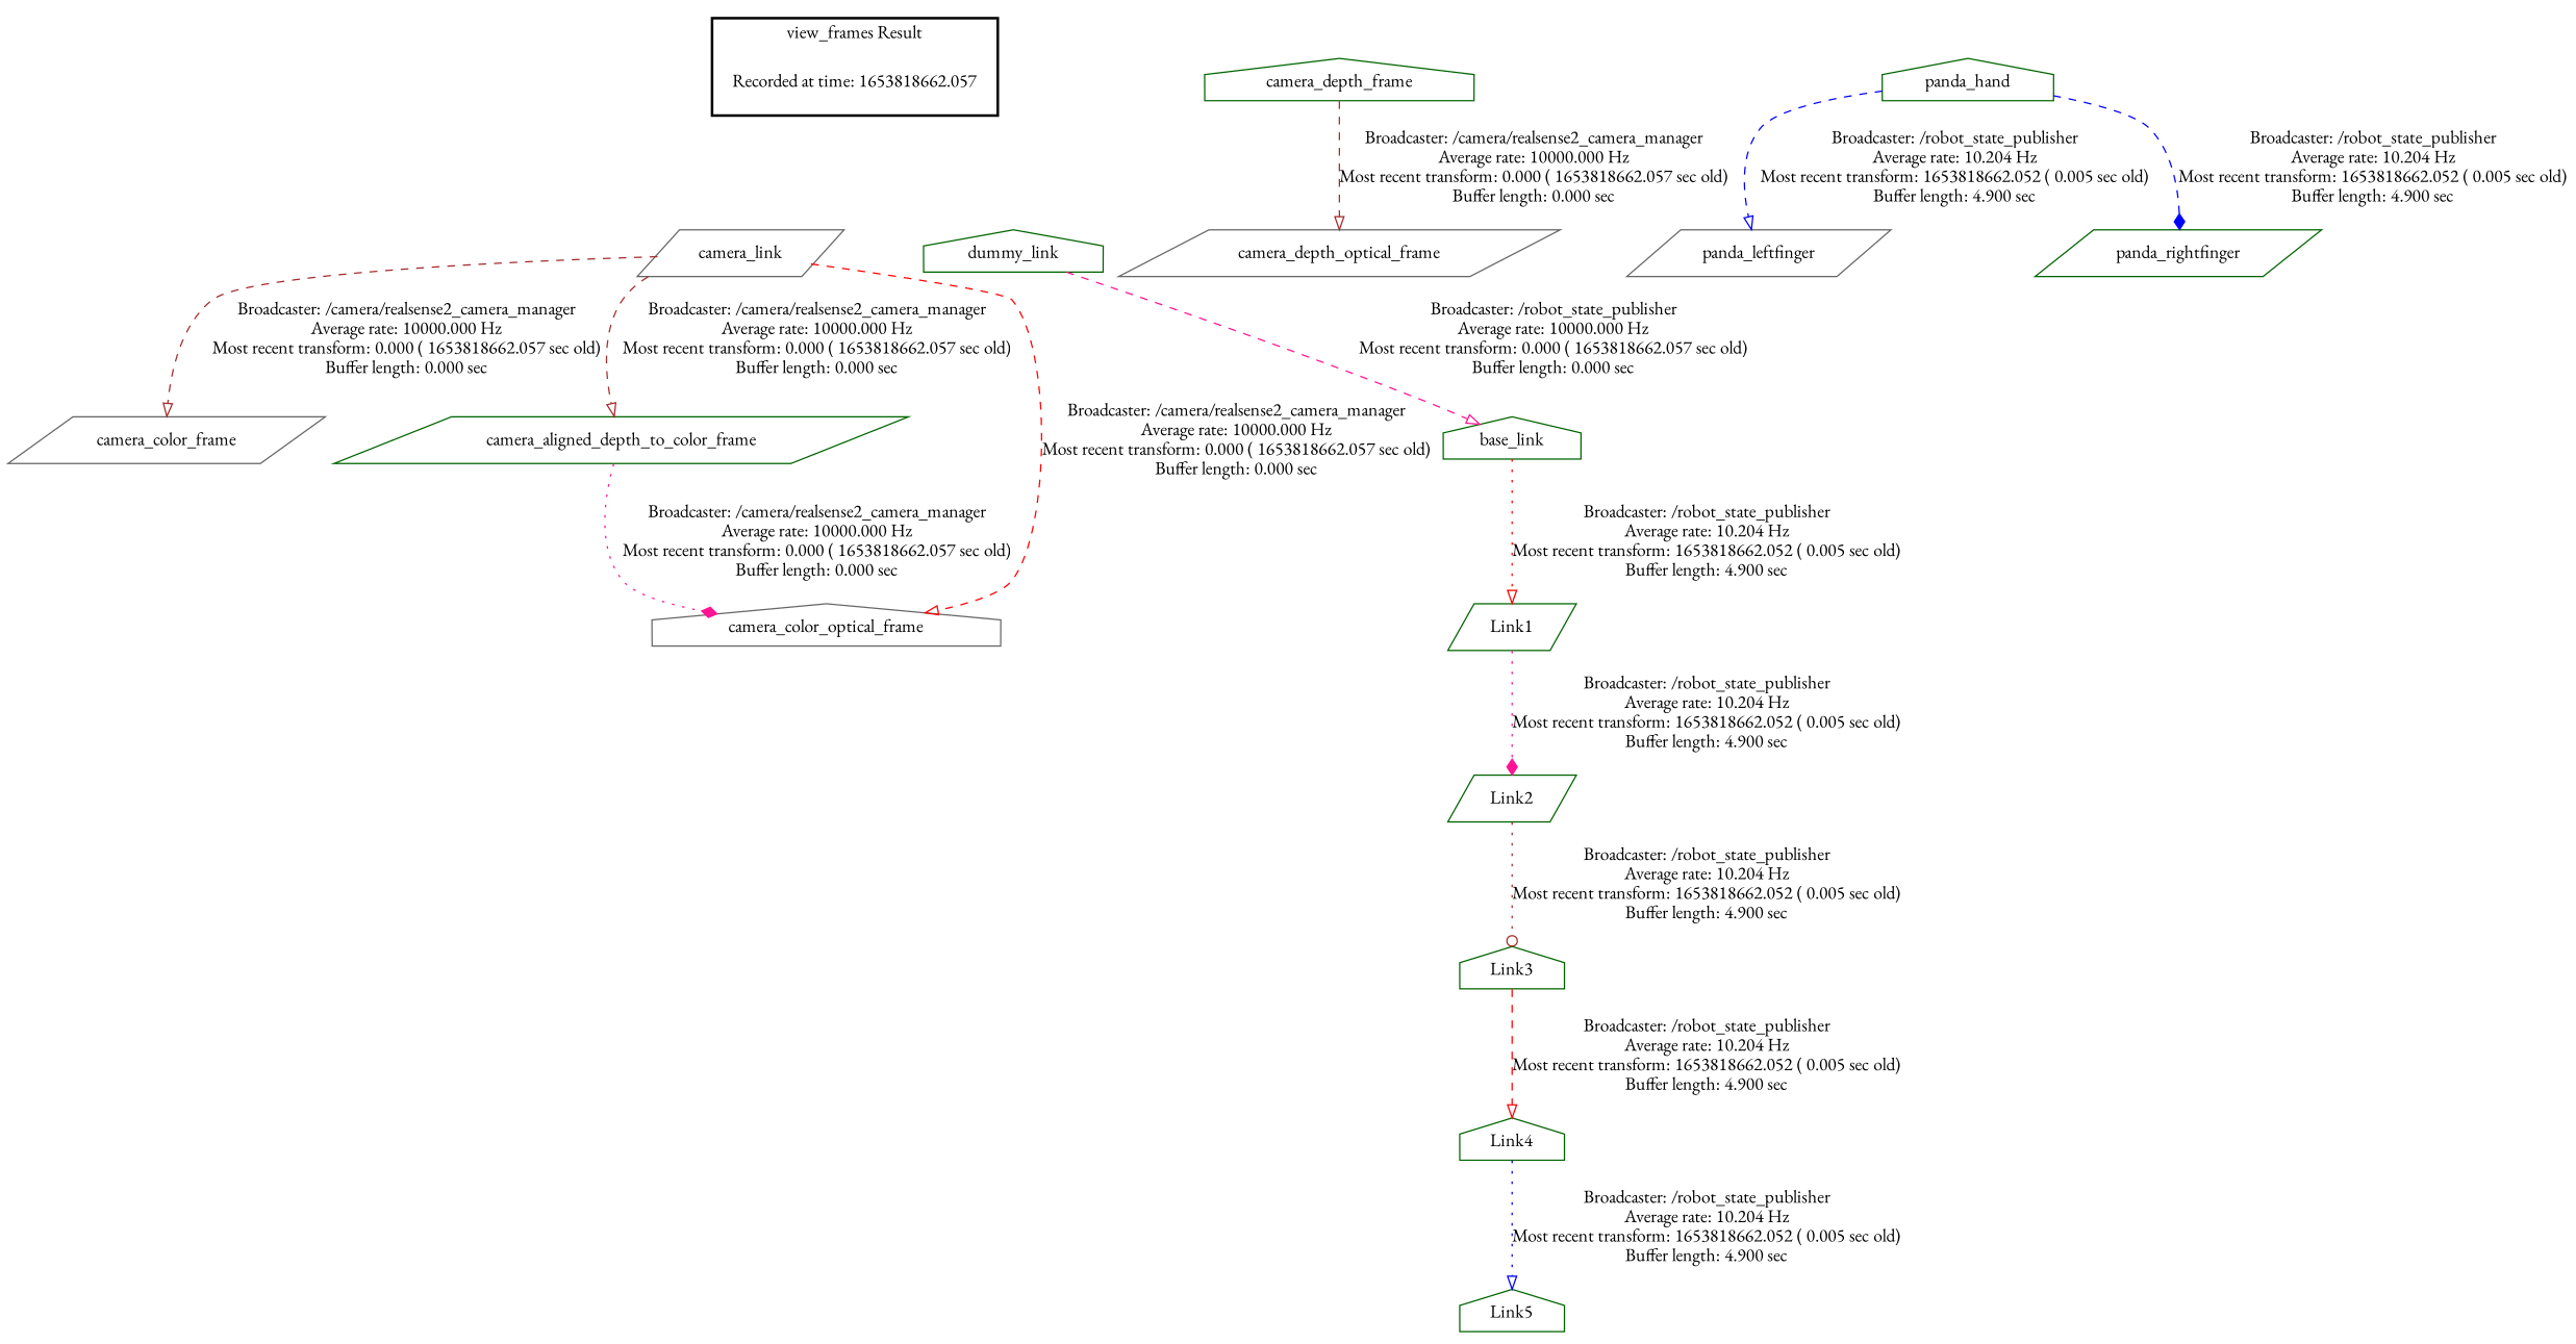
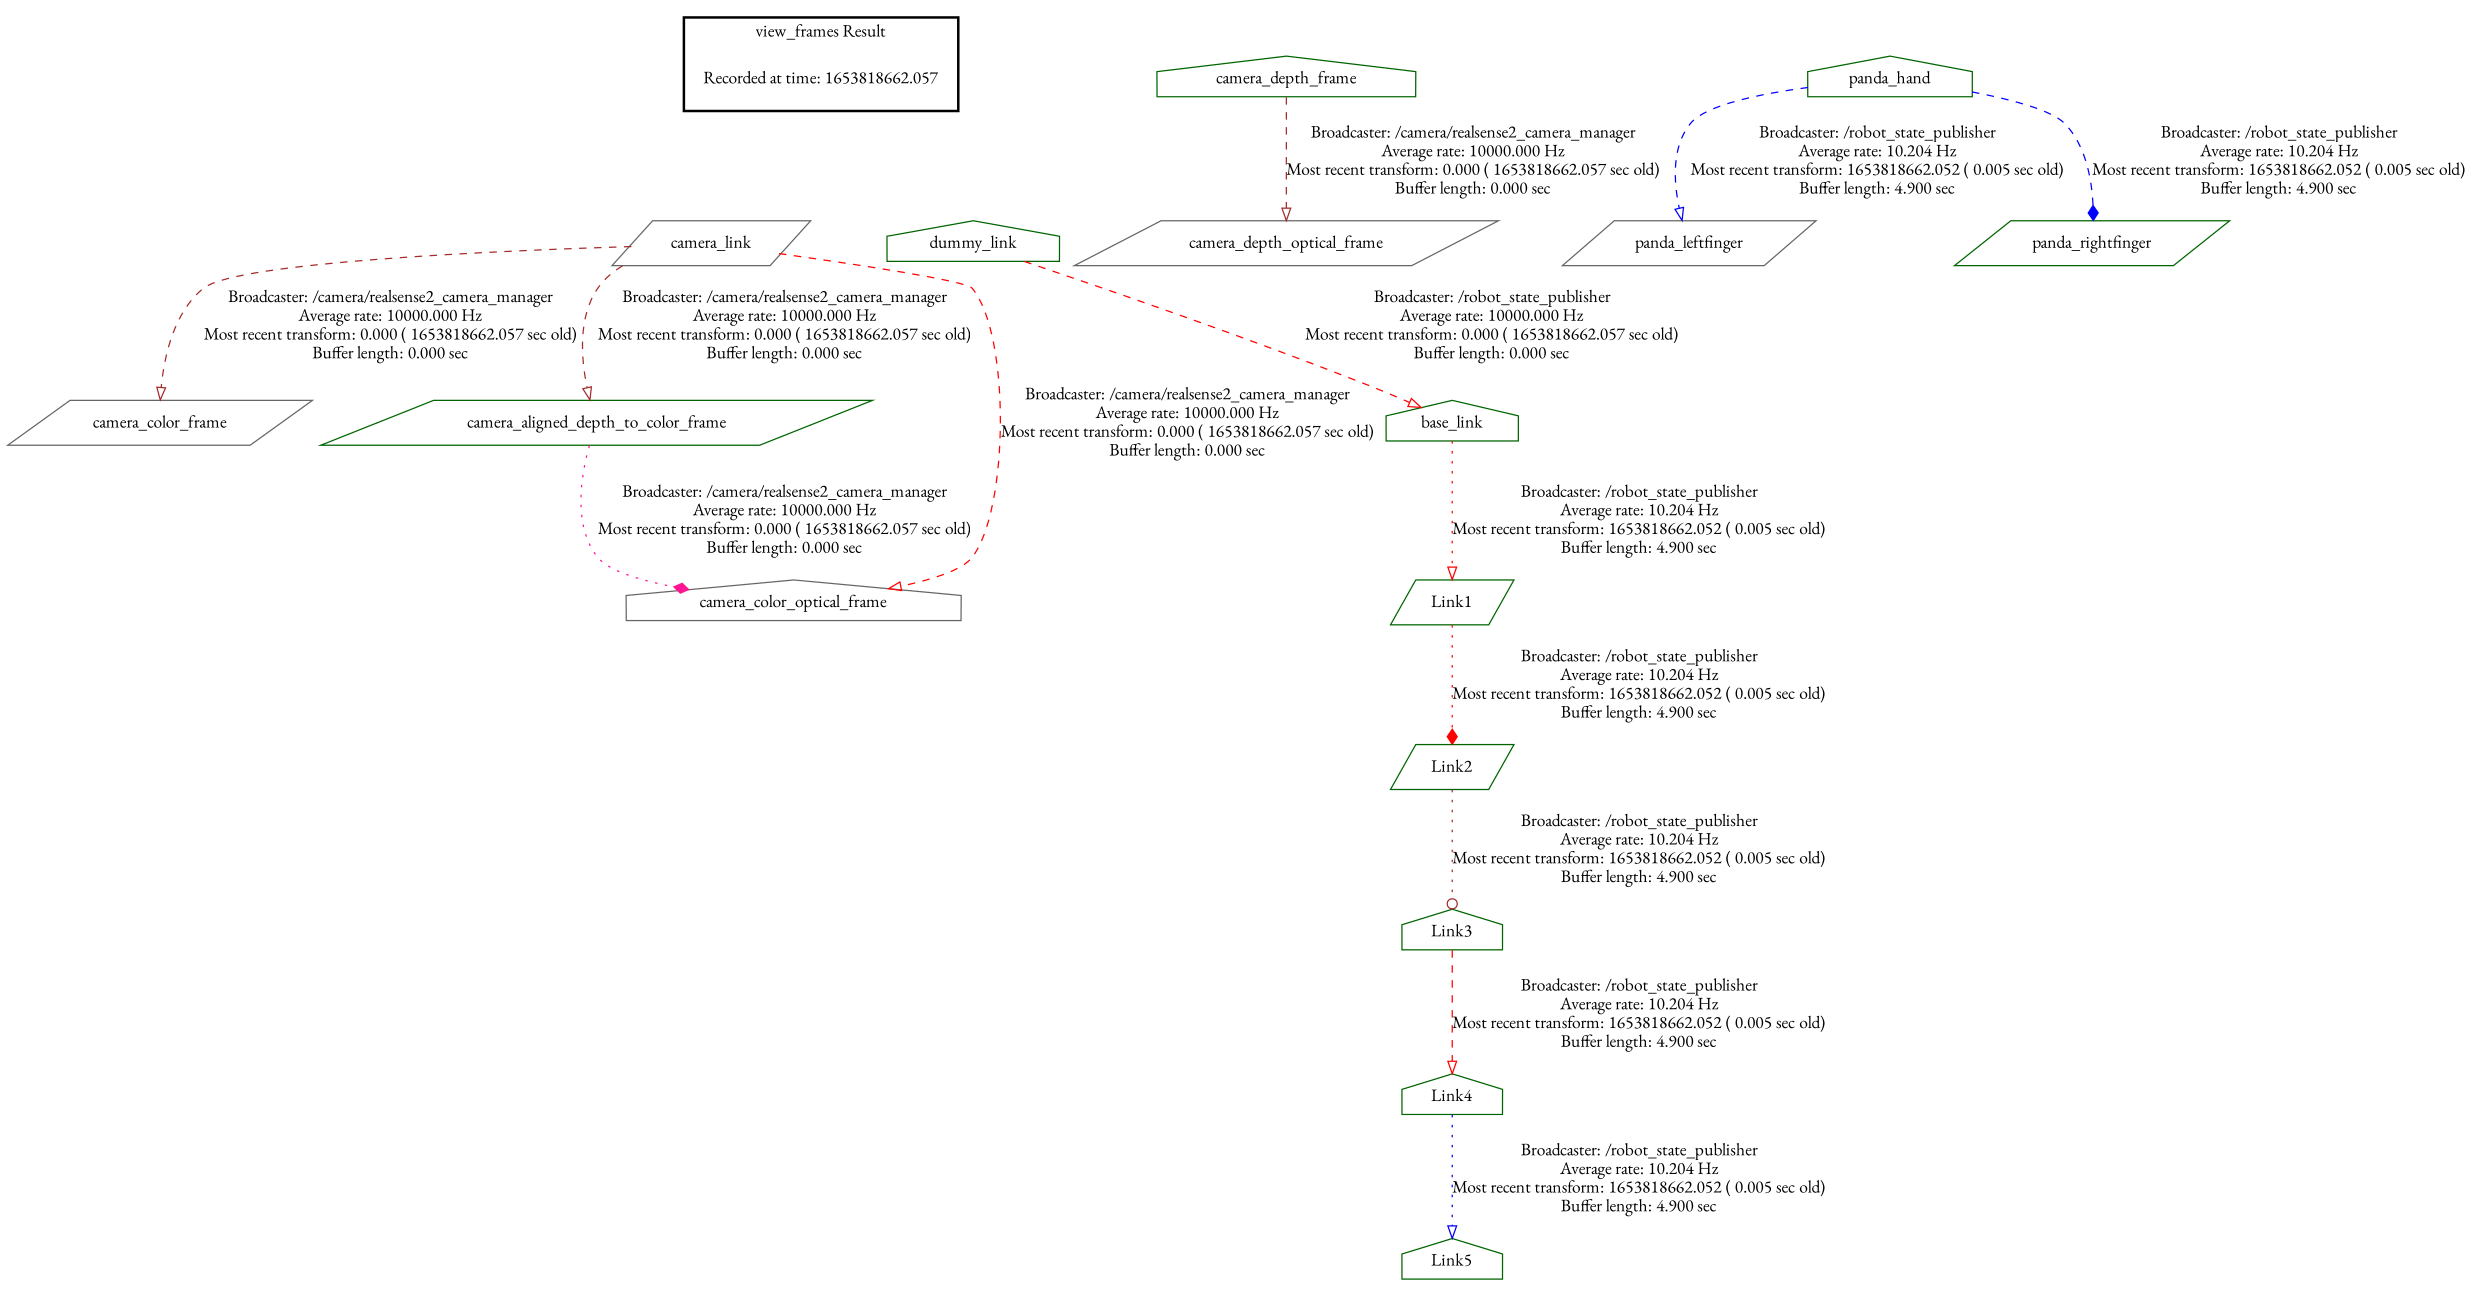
  digraph {
    fontname="EB Garamond"
    node [color=darkgreen fontname="EB Garamond" shape=parallelogram]
    edge [fontname="EB Garamond" style=dashed arrowhead=onormal color=brown]
    "Recorded at time: 1653818662.057" [shape=plaintext]
    camera_link [color=gray40]
    dummy_link [shape=house]
    camera_color_frame [color=gray40]
    camera_aligned_depth_to_color_frame
    camera_color_optical_frame [color=gray40 shape=house]
    camera_depth_optical_frame [color=gray40]
    camera_depth_frame [shape=house]
    base_link [shape=house]
    Link1
    Link2
    panda_leftfinger [color=gray40]
    panda_hand [shape=house]
    panda_rightfinger
    Link3 [shape=house]
    Link4 [shape=house]
    Link5 [shape=house]
    subgraph cluster_1 {
      color=black
      label="view_frames Result"
      style=bold
      "Recorded at time: 1653818662.057"
    }
    "Recorded at time: 1653818662.057" -> camera_link [style=invis arrowhead="" color=""]
    "Recorded at time: 1653818662.057" -> dummy_link [style=invis arrowhead="" color=""]
    camera_link -> camera_color_frame [label="Broadcaster: /camera/realsense2_camera_manager\nAverage rate: 10000.000 Hz\nMost recent transform: 0.000 ( 1653818662.057 sec old)\nBuffer length: 0.000 sec\n"]
    camera_link -> camera_aligned_depth_to_color_frame [label="Broadcaster: /camera/realsense2_camera_manager\nAverage rate: 10000.000 Hz\nMost recent transform: 0.000 ( 1653818662.057 sec old)\nBuffer length: 0.000 sec\n"]
    camera_link -> camera_color_optical_frame [color=red label="Broadcaster: /camera/realsense2_camera_manager\nAverage rate: 10000.000 Hz\nMost recent transform: 0.000 ( 1653818662.057 sec old)\nBuffer length: 0.000 sec\n"]
-   dummy_link -> base_link [color=deeppink label="Broadcaster: /robot_state_publisher\nAverage rate: 10000.000 Hz\nMost recent transform: 0.000 ( 1653818662.057 sec old)\nBuffer length: 0.000 sec\n"]
+   dummy_link -> base_link [color=red label="Broadcaster: /robot_state_publisher\nAverage rate: 10000.000 Hz\nMost recent transform: 0.000 ( 1653818662.057 sec old)\nBuffer length: 0.000 sec\n"]
    camera_aligned_depth_to_color_frame -> camera_color_optical_frame [arrowhead=diamond color=deeppink label="Broadcaster: /camera/realsense2_camera_manager\nAverage rate: 10000.000 Hz\nMost recent transform: 0.000 ( 1653818662.057 sec old)\nBuffer length: 0.000 sec\n" style=dotted]
    camera_depth_frame -> camera_depth_optical_frame [label="Broadcaster: /camera/realsense2_camera_manager\nAverage rate: 10000.000 Hz\nMost recent transform: 0.000 ( 1653818662.057 sec old)\nBuffer length: 0.000 sec\n"]
    base_link -> Link1 [color=red label="Broadcaster: /robot_state_publisher\nAverage rate: 10.204 Hz\nMost recent transform: 1653818662.052 ( 0.005 sec old)\nBuffer length: 4.900 sec\n" style=dotted]
-   Link1 -> Link2 [arrowhead=diamond color=deeppink label="Broadcaster: /robot_state_publisher\nAverage rate: 10.204 Hz\nMost recent transform: 1653818662.052 ( 0.005 sec old)\nBuffer length: 4.900 sec\n" style=dotted]
+   Link1 -> Link2 [arrowhead=diamond color=red label="Broadcaster: /robot_state_publisher\nAverage rate: 10.204 Hz\nMost recent transform: 1653818662.052 ( 0.005 sec old)\nBuffer length: 4.900 sec\n" style=dotted]
    Link2 -> Link3 [arrowhead=odot label="Broadcaster: /robot_state_publisher\nAverage rate: 10.204 Hz\nMost recent transform: 1653818662.052 ( 0.005 sec old)\nBuffer length: 4.900 sec\n" style=dotted]
    panda_hand -> panda_leftfinger [color=blue label="Broadcaster: /robot_state_publisher\nAverage rate: 10.204 Hz\nMost recent transform: 1653818662.052 ( 0.005 sec old)\nBuffer length: 4.900 sec\n"]
    panda_hand -> panda_rightfinger [arrowhead=diamond color=blue label="Broadcaster: /robot_state_publisher\nAverage rate: 10.204 Hz\nMost recent transform: 1653818662.052 ( 0.005 sec old)\nBuffer length: 4.900 sec\n"]
    Link3 -> Link4 [color=red label="Broadcaster: /robot_state_publisher\nAverage rate: 10.204 Hz\nMost recent transform: 1653818662.052 ( 0.005 sec old)\nBuffer length: 4.900 sec\n"]
    Link4 -> Link5 [color=blue label="Broadcaster: /robot_state_publisher\nAverage rate: 10.204 Hz\nMost recent transform: 1653818662.052 ( 0.005 sec old)\nBuffer length: 4.900 sec\n" style=dotted]
  }
